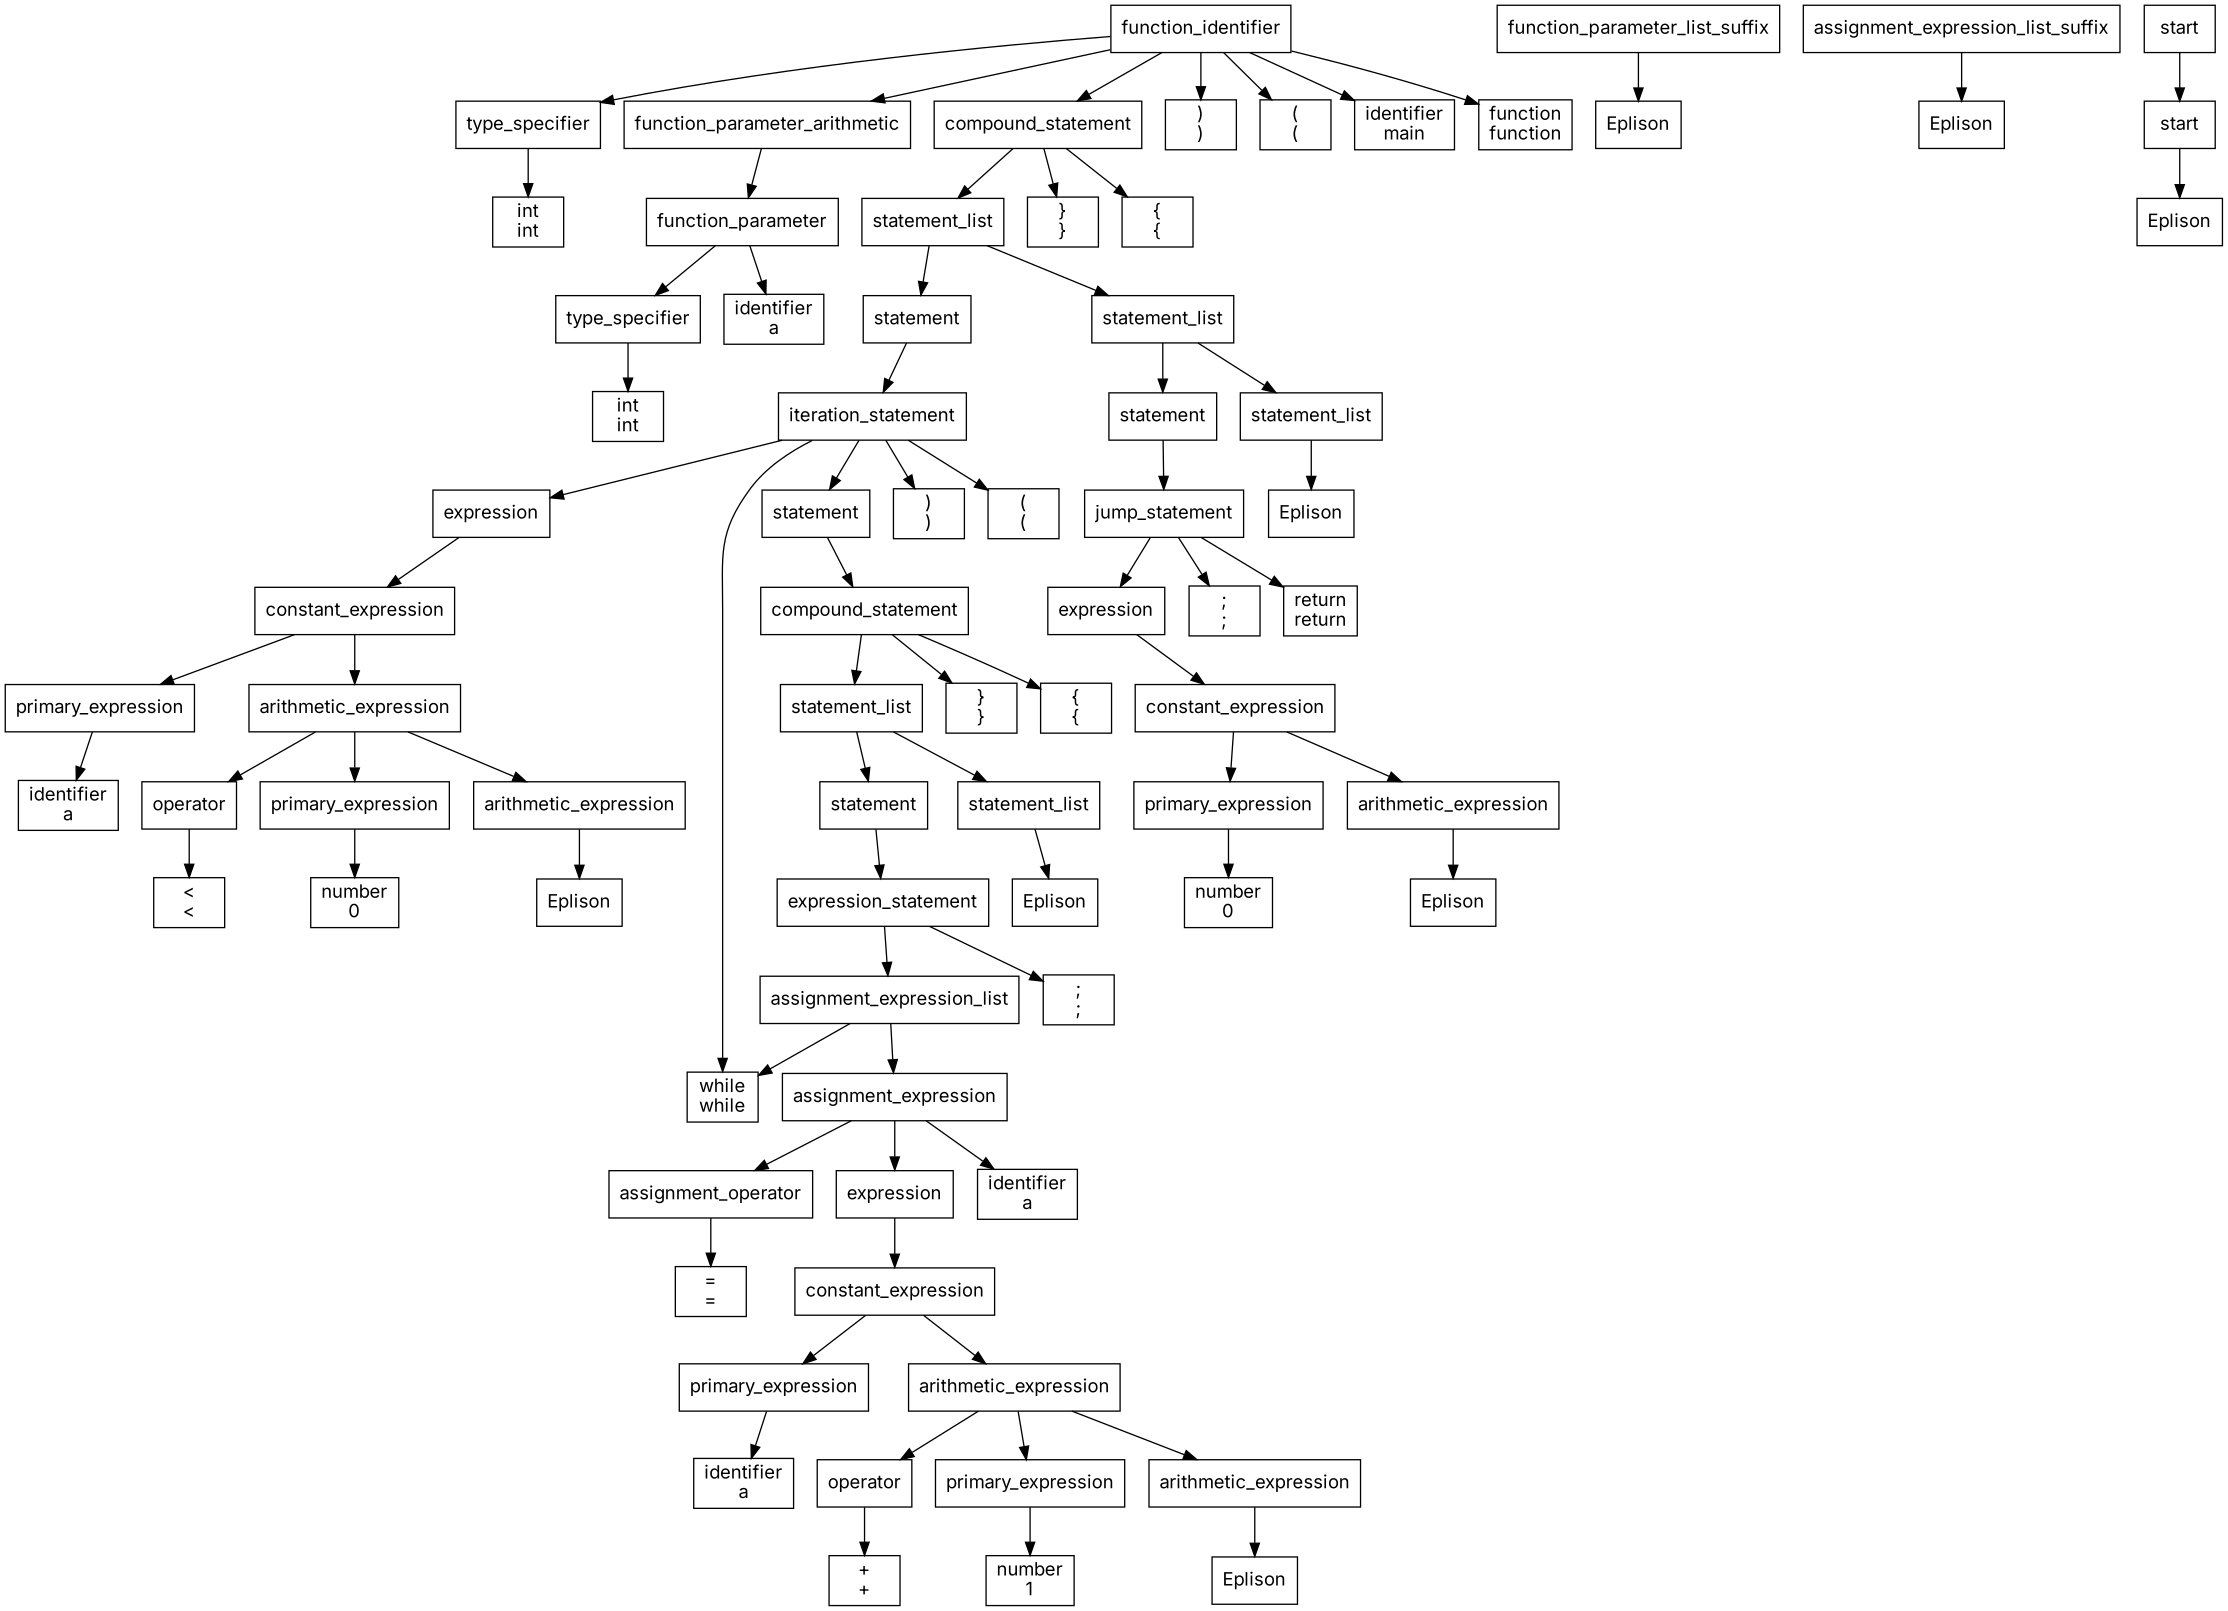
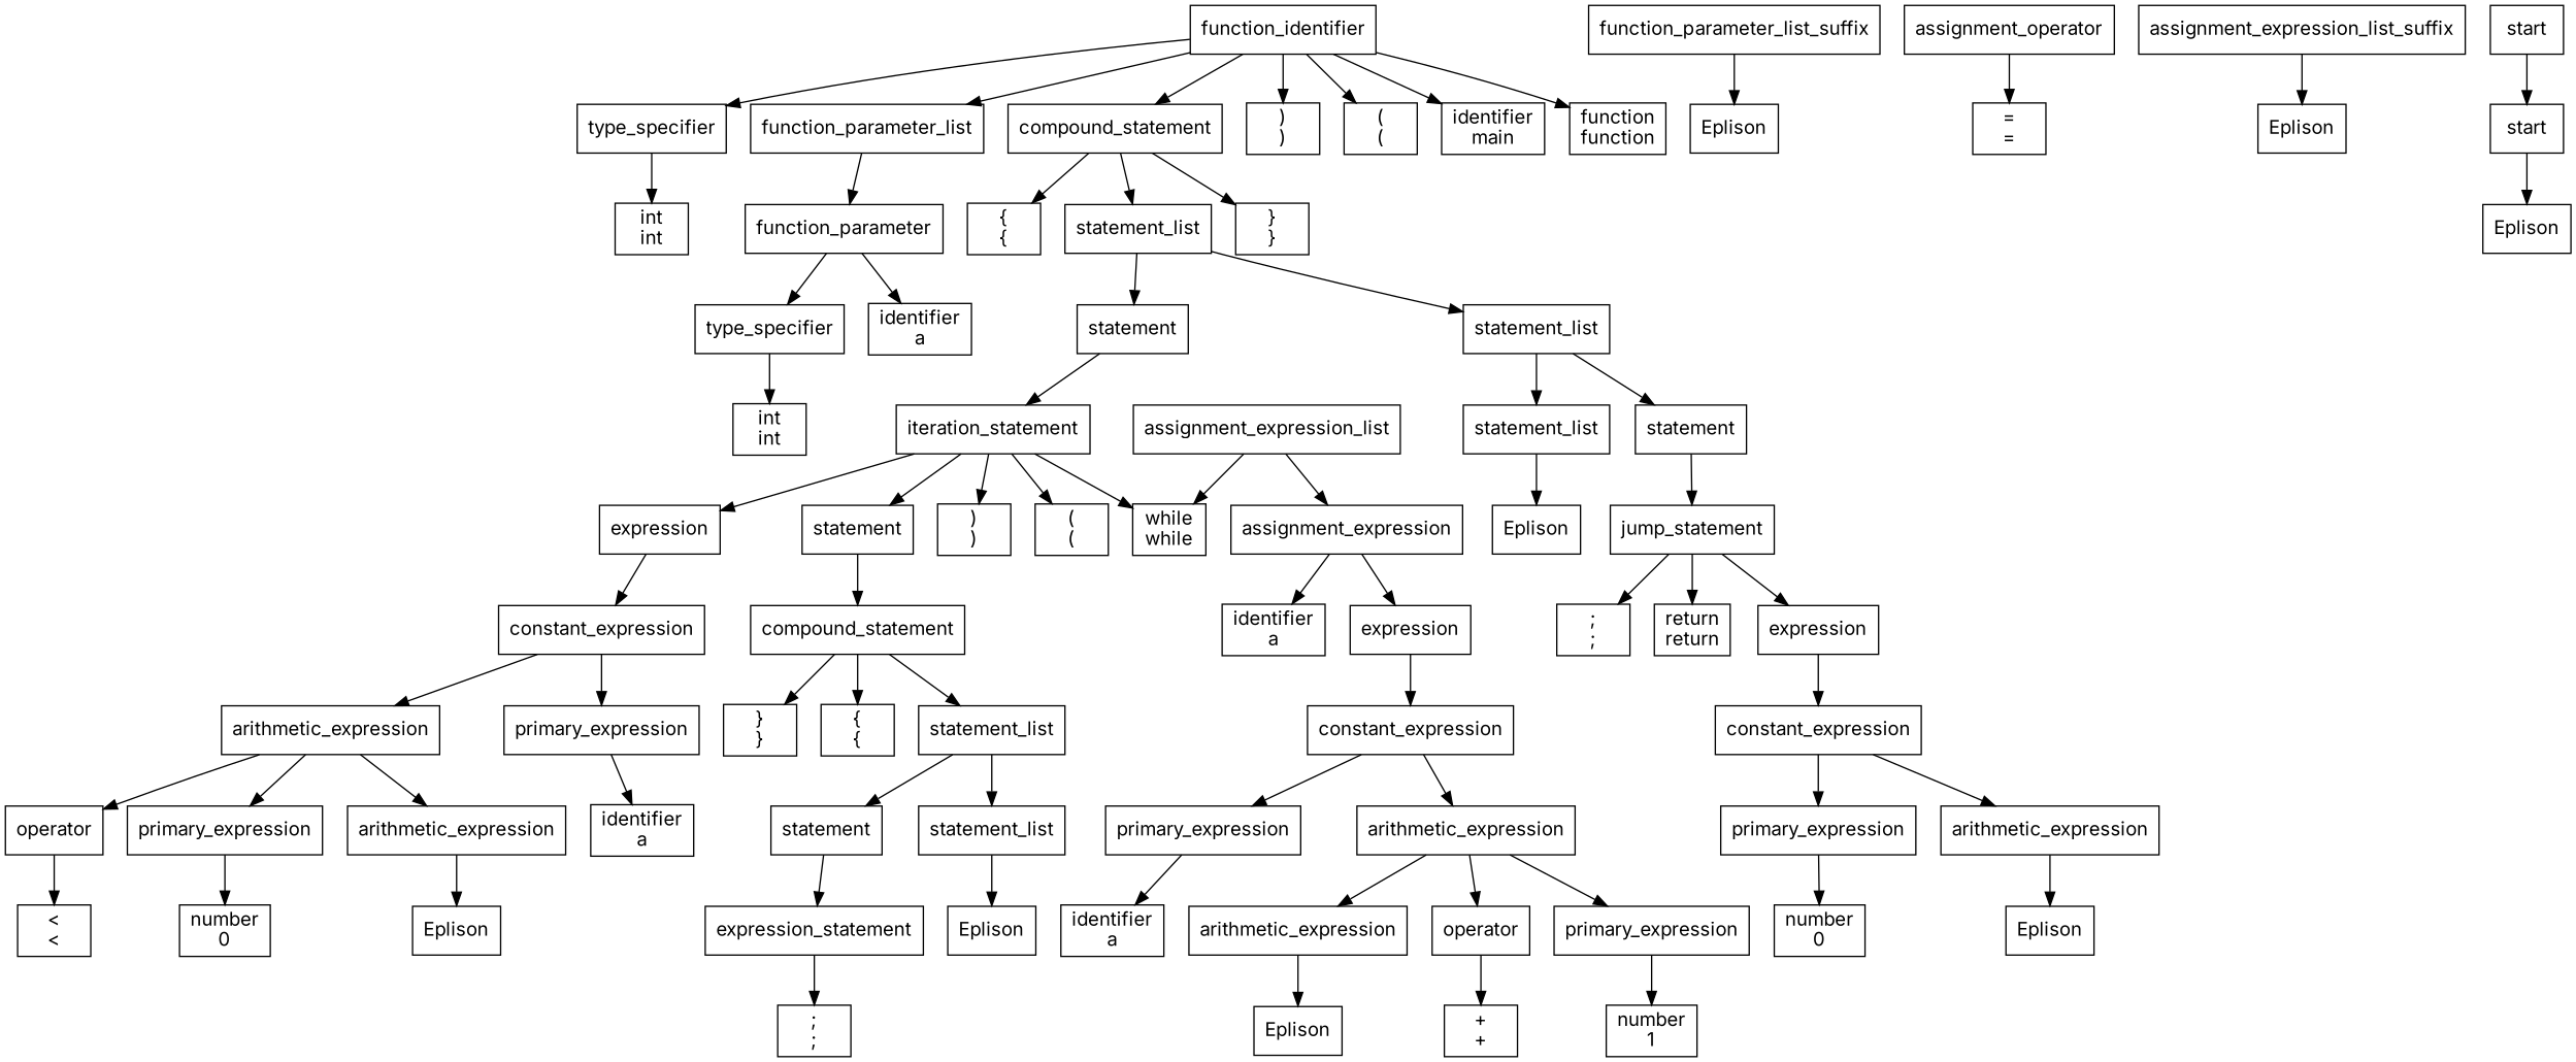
  digraph {
    autosize=false
    fontname=Inter
    spines=true
    node [fontname=Inter shape=box]
    edge [fontname=Inter]
    n1 [label=type_specifier]
    n2 [label="int\nint"]
    n3 [label=type_specifier]
    n4 [label="int\nint"]
    n5 [label=function_parameter]
    n6 [label="identifier\na"]
    n7 [label=function_parameter_list_suffix]
    n8 [label=Eplison]
-   n9 [label=function_parameter_arithmetic]
+   n9 [label=function_parameter_list]
    n10 [label=primary_expression]
    n11 [label="identifier\na"]
    n12 [label=operator]
    n13 [label="<\n<"]
    n14 [label=primary_expression]
    n15 [label="number\n0"]
    n16 [label=arithmetic_expression]
    n17 [label=Eplison]
    n18 [label=arithmetic_expression]
    n19 [label=constant_expression]
    n20 [label=expression]
    n21 [label=assignment_operator]
    n22 [label="=\n="]
    n23 [label=primary_expression]
    n24 [label="identifier\na"]
    n25 [label=operator]
    n26 [label="+\n+"]
    n27 [label=primary_expression]
    n28 [label="number\n1"]
    n29 [label=arithmetic_expression]
    n30 [label=Eplison]
    n31 [label=arithmetic_expression]
    n32 [label=constant_expression]
    n33 [label=expression]
    n34 [label=assignment_expression]
    n35 [label="identifier\na"]
    n36 [label=assignment_expression_list_suffix]
    n37 [label=Eplison]
    n38 [label=assignment_expression_list]
    n39 [label="while\nwhile"]
    n40 [label=expression_statement]
    n41 [label=";\n;"]
    n42 [label=statement]
    n43 [label=statement_list]
    n44 [label=Eplison]
    n45 [label=statement_list]
    n46 [label=compound_statement]
    n47 [label="}\n}"]
    n48 [label="{\n{"]
    n49 [label=statement]
    n50 [label=iteration_statement]
    n51 [label=")\n)"]
    n52 [label="(\n("]
    n53 [label=statement]
    n54 [label=primary_expression]
    n55 [label="number\n0"]
    n56 [label=arithmetic_expression]
    n57 [label=Eplison]
    n58 [label=constant_expression]
    n59 [label=expression]
    n60 [label=jump_statement]
    n61 [label=";\n;"]
    n62 [label="return\nreturn"]
    n63 [label=statement]
    n64 [label=statement_list]
    n65 [label=Eplison]
    n66 [label=statement_list]
    n67 [label=statement_list]
    n68 [label=compound_statement]
    n69 [label="}\n}"]
    n70 [label="{\n{"]
    n71 [label=function_identifier]
    n72 [label=")\n)"]
    n73 [label="(\n("]
    n74 [label="identifier\nmain"]
    n75 [label="function\nfunction"]
    n76 [label=start]
    n77 [label=Eplison]
    n78 [label=start]
    n1 -> n2
    n3 -> n4
    n5 -> n3
    n5 -> n6
    n7 -> n8
    n9 -> n5
    n10 -> n11
    n12 -> n13
    n14 -> n15
    n16 -> n17
    n18 -> n12
    n18 -> n14
    n18 -> n16
    n19 -> n10
    n19 -> n18
    n20 -> n19
    n21 -> n22
    n23 -> n24
    n25 -> n26
    n27 -> n28
    n29 -> n30
    n31 -> n25
    n31 -> n27
    n31 -> n29
    n32 -> n23
    n32 -> n31
    n33 -> n32
-   n34 -> n21
    n34 -> n33
    n34 -> n35
    n36 -> n37
    n38 -> n34
    n38 -> n39
-   n40 -> n38
    n40 -> n41
    n42 -> n40
    n43 -> n44
    n45 -> n42
    n45 -> n43
    n46 -> n45
    n46 -> n47
    n46 -> n48
    n49 -> n46
    n50 -> n20
    n50 -> n39
    n50 -> n49
    n50 -> n51
    n50 -> n52
    n53 -> n50
    n54 -> n55
    n56 -> n57
    n58 -> n54
    n58 -> n56
    n59 -> n58
    n60 -> n59
    n60 -> n61
    n60 -> n62
    n63 -> n60
    n64 -> n65
    n66 -> n63
    n66 -> n64
    n67 -> n53
    n67 -> n66
    n68 -> n67
    n68 -> n69
    n68 -> n70
    n71 -> n1
    n71 -> n9
    n71 -> n68
    n71 -> n72
    n71 -> n73
    n71 -> n74
    n71 -> n75
    n76 -> n77
    n78 -> n76
  }
